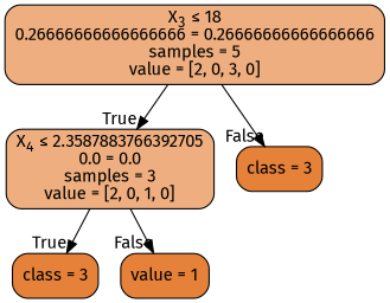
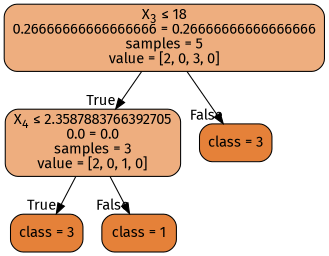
  digraph {
    fontname="Fira Sans"
    node [color=black fillcolor="#e58139ff" fontname="Fira Sans" shape=box style="filled, rounded"]
    edge [fontname="Fira Sans" headlabel=True labelangle=45 labeldistance=2.5]
    n1 [fillcolor="#e58139a4" label=<X<SUB>3</SUB> &le; 18<br/>0.26666666666666666 = 0.26666666666666666<br/>samples = 5<br/>value = [2, 0, 3, 0]>]
    n2 [fillcolor="#e58139a4" label=<X<SUB>4</SUB> &le; 2.3587883766392705<br/>0.0 = 0.0<br/>samples = 3<br/>value = [2, 0, 1, 0]>]
    n3 [label="class = 3"]
    n4 [label="class = 3"]
-   n5 [label="value = 1"]
+   n5 [label="class = 1"]
    n1 -> n2
    n1 -> n3 [headlabel=False labelangle=-45]
    n2 -> n4
    n2 -> n5 [headlabel=False labelangle=-45]
  }
